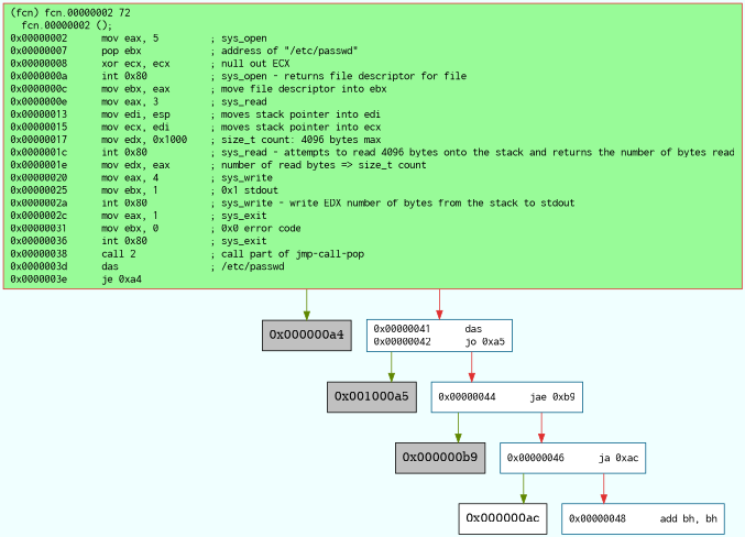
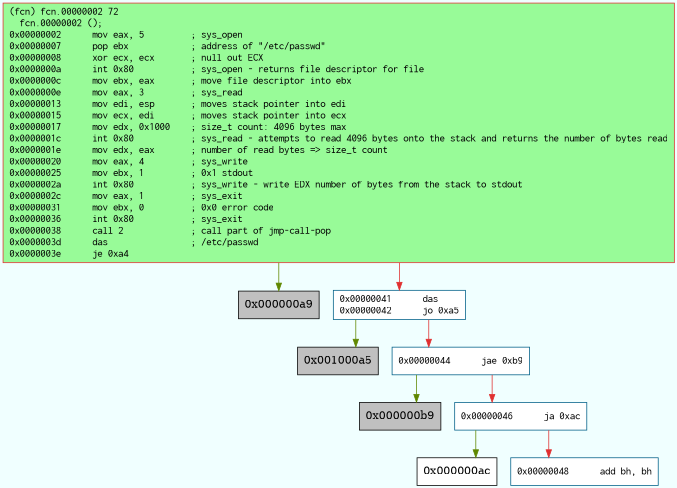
  digraph {
    bgcolor=azure
    fontname=Courier
    fontsize=8
    splines=ortho
    node [fillcolor=white fontname=Courier shape=box style=filled]
    edge [arrowhead=normal color="#5f8700"]
    n1 [color="#e03030" fillcolor=palegreen label="(fcn) fcn.00000002 72\l  fcn.00000002 ();\l0x00000002      mov eax, 5         ; sys_open\l0x00000007      pop ebx            ; address of \"/etc/passwd\"\l0x00000008      xor ecx, ecx       ; null out ECX\l0x0000000a      int 0x80           ; sys_open - returns file descriptor for file\l0x0000000c      mov ebx, eax       ; move file descriptor into ebx\l0x0000000e      mov eax, 3         ; sys_read\l0x00000013      mov edi, esp       ; moves stack pointer into edi\l0x00000015      mov ecx, edi       ; moves stack pointer into ecx\l0x00000017      mov edx, 0x1000    ; size_t count: 4096 bytes max\l0x0000001c      int 0x80           ; sys_read - attempts to read 4096 bytes onto the stack and returns the number of bytes read\l0x0000001e      mov edx, eax       ; number of read bytes => size_t count\l0x00000020      mov eax, 4         ; sys_write\l0x00000025      mov ebx, 1         ; 0x1 stdout\l0x0000002a      int 0x80           ; sys_write - write EDX number of bytes from the stack to stdout\l0x0000002c      mov eax, 1         ; sys_exit\l0x00000031      mov ebx, 0         ; 0x0 error code\l0x00000036      int 0x80           ; sys_exit\l0x00000038      call 2             ; call part of jmp-call-pop\l0x0000003d      das                ; /etc/passwd\l0x0000003e      je 0xa4\l"]
-   "0x000000a4" [fillcolor=gray fontname=""]
+   "0x000000a4" [fillcolor=gray label="0x000000a9" fontname=""]
    n3 [color="#005f87" label="0x00000041      das\l0x00000042      jo 0xa5\l"]
    n4 [fillcolor=gray label="0x001000a5" fontname=""]
    n5 [color="#005f87" label="0x00000044      jae 0xb9\l"]
    "0x000000b9" [fillcolor=gray fontname=""]
    n7 [color="#005f87" label="0x00000046      ja 0xac\l"]
    "0x000000ac" [fontname=""]
    n9 [color="#005f87" label="0x00000048      add bh, bh\l"]
    n1 -> "0x000000a4"
    n1 -> n3 [color="#e03030"]
    n3 -> n4
    n3 -> n5 [color="#e03030"]
    n5 -> "0x000000b9"
    n5 -> n7 [color="#e03030"]
    n7 -> "0x000000ac"
    n7 -> n9 [color="#e03030"]
  }
